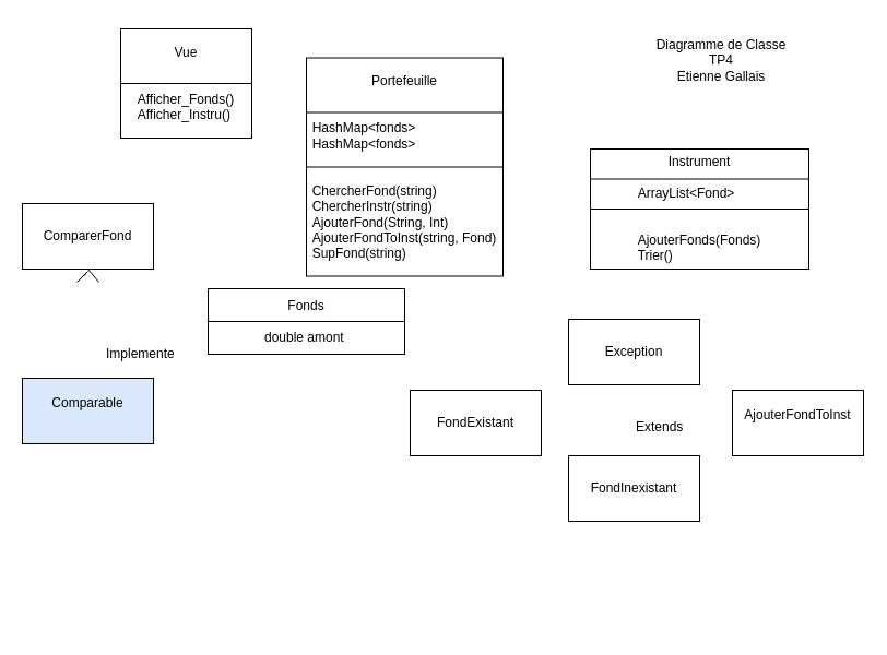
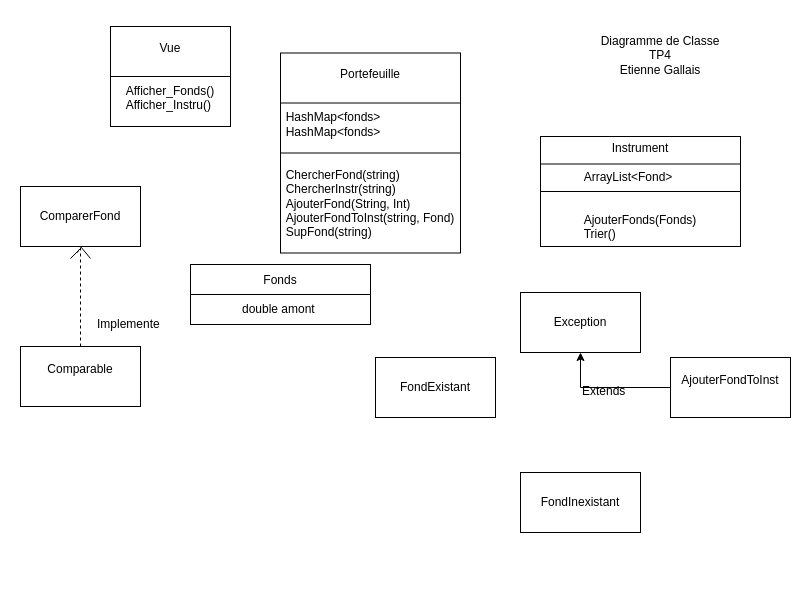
  <mxCell id="0" />
  <mxCell id="1" parent="0" />
  <mxCell id="2" value="Portefeuille&lt;br&gt;&lt;br&gt;&lt;br&gt;&lt;div style=&quot;text-align: left&quot;&gt;HashMap&amp;lt;fonds&amp;gt;&lt;/div&gt;&lt;div style=&quot;text-align: left&quot;&gt;HashMap&amp;lt;fonds&amp;gt;&lt;/div&gt;&lt;div style=&quot;text-align: left&quot;&gt;&lt;br&gt;&lt;/div&gt;&lt;div style=&quot;text-align: left&quot;&gt;&lt;br&gt;&lt;/div&gt;&lt;div style=&quot;text-align: left&quot;&gt;ChercherFond(string)&lt;/div&gt;&lt;div style=&quot;text-align: left&quot;&gt;ChercherInstr(string)&lt;br&gt;&lt;/div&gt;&lt;div style=&quot;text-align: left&quot;&gt;AjouterFond(String, Int)&lt;/div&gt;&lt;div style=&quot;text-align: left&quot;&gt;AjouterFondToInst(string, Fond)&lt;/div&gt;&lt;div style=&quot;text-align: left&quot;&gt;SupFond(string)&amp;nbsp;&lt;/div&gt;" style="rounded=0;whiteSpace=wrap;html=1;" vertex="1" parent="1"><mxGeometry x="280" y="52.5" width="180" height="200" as="geometry" /></mxCell>
  <mxCell id="3" value="" style="endArrow=none;html=1;exitX=0;exitY=0.25;exitDx=0;exitDy=0;entryX=1;entryY=0.25;entryDx=0;entryDy=0;" edge="1" parent="1" source="2" target="2"><mxGeometry width="50" height="50" relative="1" as="geometry"><mxPoint x="10" y="198" as="sourcePoint" /><mxPoint x="60" y="148" as="targetPoint" /></mxGeometry></mxCell>
  <mxCell id="4" value="" style="endArrow=none;html=1;exitX=0;exitY=0.5;exitDx=0;exitDy=0;entryX=1;entryY=0.5;entryDx=0;entryDy=0;" edge="1" parent="1" source="2" target="2"><mxGeometry width="50" height="50" relative="1" as="geometry"><mxPoint x="10" y="198" as="sourcePoint" /><mxPoint x="60" y="148" as="targetPoint" /></mxGeometry></mxCell>
  <mxCell id="5" value="Fonds&lt;br&gt;&lt;br&gt;&lt;div style=&quot;text-align: left&quot;&gt;double amont&amp;nbsp;&lt;/div&gt;" style="rounded=0;whiteSpace=wrap;html=1;" vertex="1" parent="1"><mxGeometry x="190" y="264" width="180" height="60" as="geometry" /></mxCell>
  <mxCell id="6" value="" style="endArrow=none;html=1;entryX=1;entryY=0.5;entryDx=0;entryDy=0;exitX=0;exitY=0.5;exitDx=0;exitDy=0;" edge="1" parent="1" source="5" target="5"><mxGeometry width="50" height="50" relative="1" as="geometry"><mxPoint x="10" y="278" as="sourcePoint" /><mxPoint x="60" y="228" as="targetPoint" /></mxGeometry></mxCell>
  <mxCell id="7" value="Instrument&lt;br&gt;&lt;br&gt;&lt;div style=&quot;text-align: left&quot;&gt;ArrayList&amp;lt;Fond&amp;gt;&lt;/div&gt;&lt;div style=&quot;text-align: left&quot;&gt;&lt;br&gt;&lt;/div&gt;&lt;div style=&quot;text-align: left&quot;&gt;&lt;br&gt;&lt;/div&gt;&lt;div style=&quot;text-align: left&quot;&gt;AjouterFonds(Fonds)&lt;/div&gt;&lt;div style=&quot;text-align: left&quot;&gt;Trier()&lt;/div&gt;" style="rounded=0;whiteSpace=wrap;html=1;" vertex="1" parent="1"><mxGeometry x="540" y="136" width="200" height="110" as="geometry" /></mxCell>
  <mxCell id="8" value="" style="endArrow=none;html=1;exitX=0;exitY=0.5;exitDx=0;exitDy=0;entryX=1;entryY=0.5;entryDx=0;entryDy=0;" edge="1" parent="1" source="7" target="7"><mxGeometry width="50" height="50" relative="1" as="geometry"><mxPoint x="10" y="278" as="sourcePoint" /><mxPoint x="60" y="228" as="targetPoint" /></mxGeometry></mxCell>
  <mxCell id="9" value="" style="endArrow=none;html=1;entryX=1;entryY=0.25;entryDx=0;entryDy=0;exitX=0;exitY=0.25;exitDx=0;exitDy=0;" edge="1" parent="1" source="7" target="7"><mxGeometry width="50" height="50" relative="1" as="geometry"><mxPoint x="10" y="348" as="sourcePoint" /><mxPoint x="60" y="298" as="targetPoint" /></mxGeometry></mxCell>
  <mxCell id="10" value="ComparerFond" style="rounded=0;whiteSpace=wrap;html=1;" vertex="1" parent="1"><mxGeometry x="20" y="186" width="120" height="60" as="geometry" /></mxCell>
  <mxCell id="11" value="Exception" style="rounded=0;whiteSpace=wrap;html=1;" vertex="1" parent="1"><mxGeometry x="520" y="292" width="120" height="60" as="geometry" /></mxCell>
  <mxCell id="12" value="Vue&lt;br&gt;&lt;br&gt;&lt;div style=&quot;text-align: left&quot;&gt;&lt;br&gt;&lt;/div&gt;&lt;div style=&quot;text-align: left&quot;&gt;Afficher_Fonds()&lt;/div&gt;&lt;div style=&quot;text-align: left&quot;&gt;Afficher_Instru()&lt;/div&gt;" style="rounded=0;whiteSpace=wrap;html=1;" vertex="1" parent="1"><mxGeometry x="110" y="26" width="120" height="100" as="geometry" /></mxCell>
- <mxCell id="13" value="FondInexistant" style="rounded=0;whiteSpace=wrap;html=1;" vertex="1" parent="1"><mxGeometry x="520" y="417" width="120" height="60" as="geometry" /></mxCell>
+ <mxCell id="13" value="FondInexistant" style="rounded=0;whiteSpace=wrap;html=1;" vertex="1" parent="1"><mxGeometry x="520" y="472" width="120" height="60" as="geometry" /></mxCell>
+ <mxCell id="14" style="edgeStyle=orthogonalEdgeStyle;rounded=0;orthogonalLoop=1;jettySize=auto;html=1;entryX=0.5;entryY=1;entryDx=0;entryDy=0;" edge="1" parent="1" source="15" target="11"><mxGeometry relative="1" as="geometry" /></mxCell>
  <mxCell id="15" value="AjouterFondToInst&lt;br&gt;&lt;br&gt;" style="rounded=0;whiteSpace=wrap;html=1;" vertex="1" parent="1"><mxGeometry x="670" y="357" width="120" height="60" as="geometry" /></mxCell>
  <mxCell id="16" style="edgeStyle=orthogonalEdgeStyle;rounded=0;orthogonalLoop=1;jettySize=auto;html=1;exitX=0.5;exitY=1;exitDx=0;exitDy=0;" edge="1" parent="1" source="15" target="15"><mxGeometry relative="1" as="geometry" /></mxCell>
- <mxCell id="17" value="Comparable&lt;br&gt;&lt;br&gt;" style="rounded=0;whiteSpace=wrap;html=1;fillColor=#dae8fc;" vertex="1" parent="1"><mxGeometry x="20" y="346" width="120" height="60" as="geometry" /></mxCell>
+ <mxCell id="17" value="Comparable&lt;br&gt;&lt;br&gt;" style="rounded=0;whiteSpace=wrap;html=1;" vertex="1" parent="1"><mxGeometry x="20" y="346" width="120" height="60" as="geometry" /></mxCell>
  <mxCell id="18" value="" style="endArrow=none;dashed=1;html=1;entryX=0.5;entryY=1;entryDx=0;entryDy=0;exitX=0.5;exitY=0;exitDx=0;exitDy=0;" edge="1" parent="1" target="10"><mxGeometry width="50" height="50" relative="1" as="geometry"><mxPoint x="77" y="252" as="sourcePoint" /><mxPoint x="-250" y="446" as="targetPoint" /></mxGeometry></mxCell>
  <mxCell id="19" value="Implemente" style="text;html=1;resizable=0;points=[];autosize=1;align=left;verticalAlign=top;spacingTop=-4;" vertex="1" parent="1"><mxGeometry x="95" y="314" width="80" height="20" as="geometry" /></mxCell>
  <mxCell id="20" value="" style="triangle;whiteSpace=wrap;html=1;" vertex="1" parent="1"><mxGeometry x="70" y="578" as="geometry" /></mxCell>
+ <mxCell id="21" value="" style="endArrow=none;dashed=1;html=1;exitX=0.5;exitY=0;exitDx=0;exitDy=0;entryX=0.5;entryY=1;entryDx=0;entryDy=0;" edge="1" parent="1" source="17" target="10"><mxGeometry width="50" height="50" relative="1" as="geometry"><mxPoint x="80" y="346" as="sourcePoint" /><mxPoint x="83" y="253" as="targetPoint" /></mxGeometry></mxCell>
  <mxCell id="22" value="" style="endArrow=none;html=1;exitX=0;exitY=0.5;exitDx=0;exitDy=0;entryX=1;entryY=0.5;entryDx=0;entryDy=0;" edge="1" parent="1" source="12" target="12"><mxGeometry width="50" height="50" relative="1" as="geometry"><mxPoint x="10" y="548" as="sourcePoint" /><mxPoint x="651" y="218" as="targetPoint" /></mxGeometry></mxCell>
  <mxCell id="23" value="Extends&lt;br&gt;" style="text;html=1;resizable=0;points=[];autosize=1;align=left;verticalAlign=top;spacingTop=-4;" vertex="1" parent="1"><mxGeometry x="580" y="381" width="60" height="20" as="geometry" /></mxCell>
  <mxCell id="24" value="FondExistant&lt;br&gt;" style="rounded=0;whiteSpace=wrap;html=1;" vertex="1" parent="1"><mxGeometry x="375" y="357" width="120" height="60" as="geometry" /></mxCell>
  <mxCell id="25" value="" style="endArrow=none;html=1;" edge="1" parent="1"><mxGeometry width="50" height="50" relative="1" as="geometry"><mxPoint x="70" y="258" as="sourcePoint" /><mxPoint x="80" y="248" as="targetPoint" /></mxGeometry></mxCell>
  <mxCell id="26" value="" style="endArrow=none;html=1;entryX=0.5;entryY=1;entryDx=0;entryDy=0;" edge="1" parent="1" target="10"><mxGeometry width="50" height="50" relative="1" as="geometry"><mxPoint x="90" y="258" as="sourcePoint" /><mxPoint x="70" y="498" as="targetPoint" /></mxGeometry></mxCell>
  <mxCell id="27" value="Diagramme de Classe TP4&lt;br&gt;Etienne Gallais&lt;br&gt;" style="text;html=1;strokeColor=none;fillColor=none;align=center;verticalAlign=middle;whiteSpace=wrap;rounded=0;" vertex="1" parent="1"><mxGeometry x="590" y="20" width="140" height="70" as="geometry" /></mxCell>
